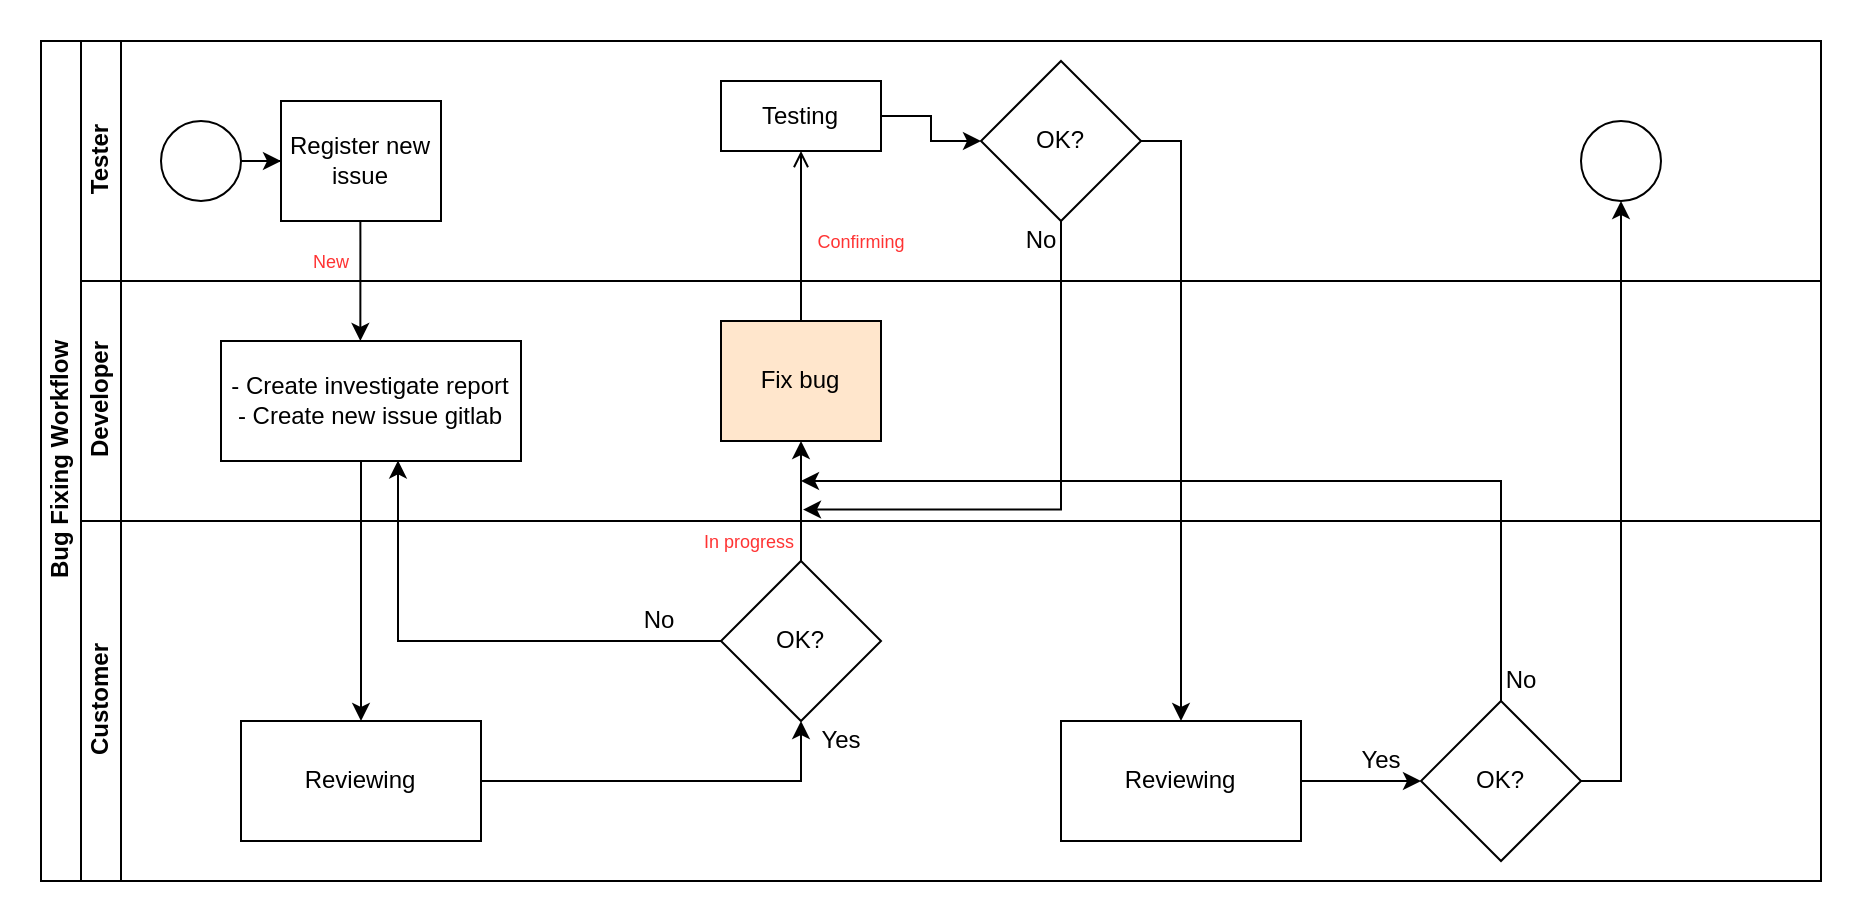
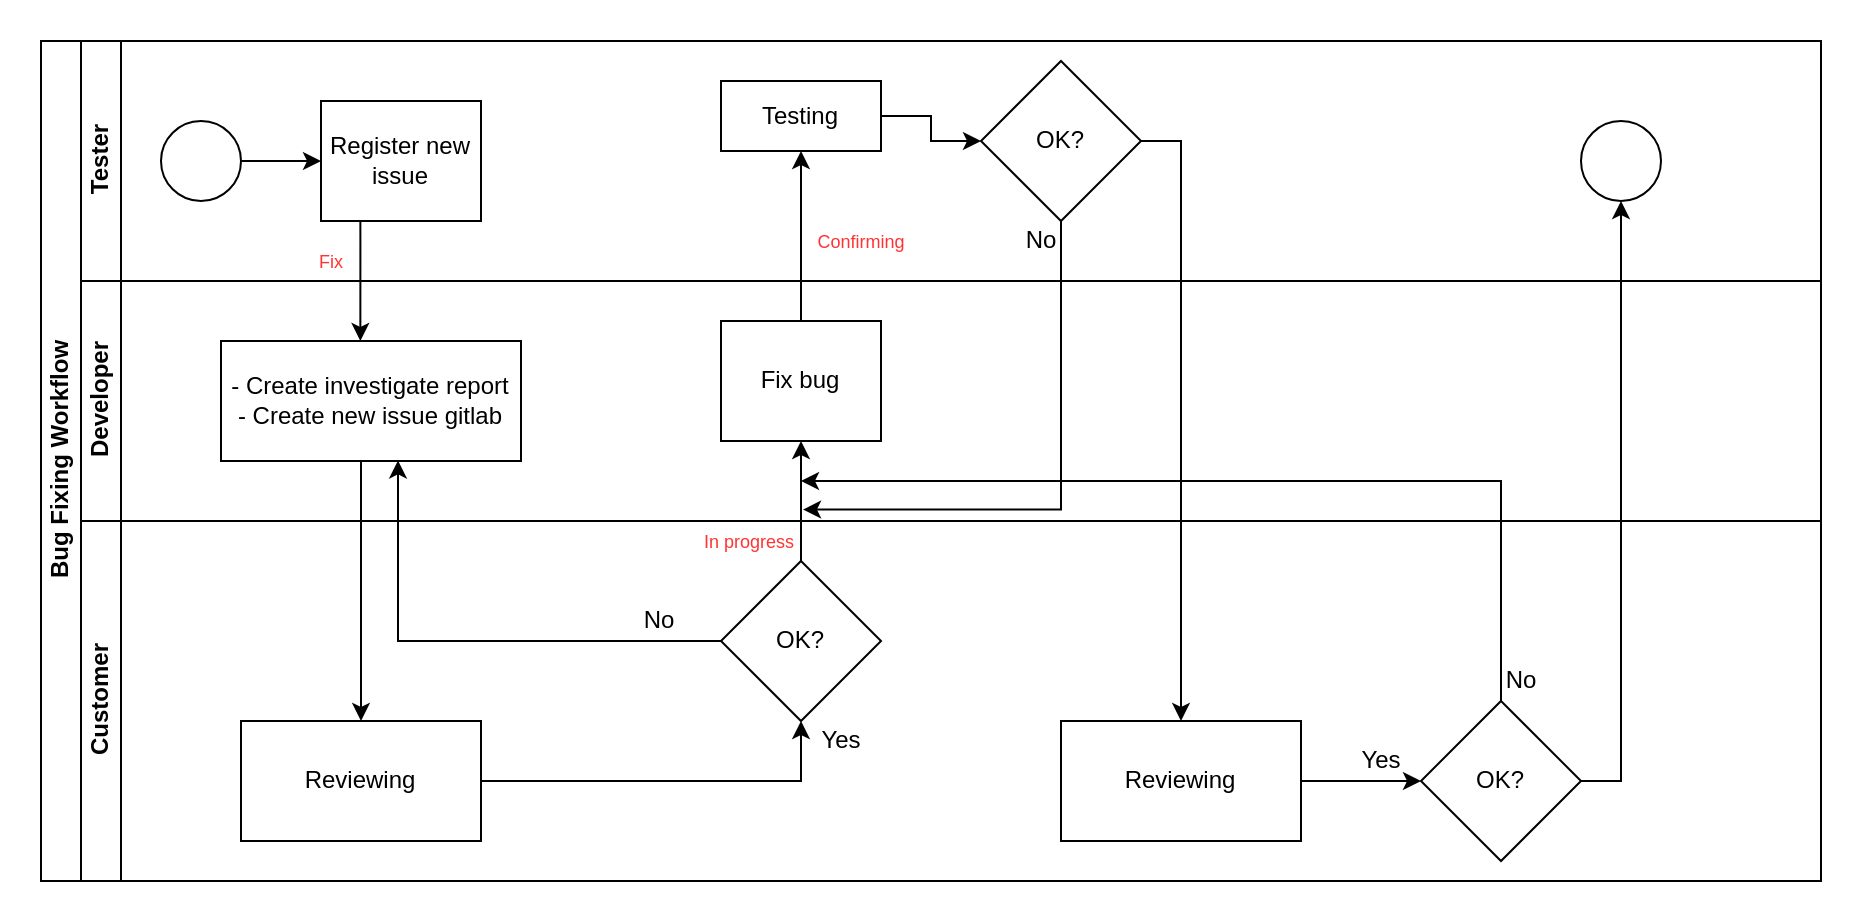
  <mxCell id="0" />
  <mxCell id="1" parent="0" />
  <mxCell id="2" value="Bug Fixing Workflow" style="swimlane;html=1;childLayout=stackLayout;resizeParent=1;resizeParentMax=0;horizontal=0;startSize=20;horizontalStack=0;" parent="1" vertex="1"><mxGeometry x="20" y="20" width="890" height="420" as="geometry" /></mxCell>
  <mxCell id="3" style="edgeStyle=orthogonalEdgeStyle;rounded=0;orthogonalLoop=1;jettySize=auto;html=1;endArrow=classic;endFill=1;entryX=0.5;entryY=0;entryDx=0;entryDy=0;" parent="2" source="15" target="20" edge="1"><mxGeometry relative="1" as="geometry"><Array as="points"><mxPoint x="160" y="340" /></Array></mxGeometry></mxCell>
  <mxCell id="4" value="Tester" style="swimlane;html=1;startSize=20;horizontal=0;" parent="2" vertex="1"><mxGeometry x="20" width="870" height="120" as="geometry" /></mxCell>
  <mxCell id="5" value="" style="edgeStyle=orthogonalEdgeStyle;rounded=0;orthogonalLoop=1;jettySize=auto;html=1;" parent="4" source="6" target="7" edge="1"><mxGeometry relative="1" as="geometry" /></mxCell>
  <mxCell id="6" value="" style="ellipse;whiteSpace=wrap;html=1;" parent="4" vertex="1"><mxGeometry x="40" y="40" width="40" height="40" as="geometry" /></mxCell>
- <mxCell id="7" value="Register new issue" style="rounded=0;whiteSpace=wrap;html=1;fontFamily=Helvetica;fontSize=12;fontColor=#000000;align=center;" parent="4" vertex="1"><mxGeometry x="100" y="30" width="80" height="60" as="geometry" /></mxCell>
+ <mxCell id="7" value="Register new issue" style="rounded=0;whiteSpace=wrap;html=1;fontFamily=Helvetica;fontSize=12;fontColor=#000000;align=center;" parent="4" vertex="1"><mxGeometry x="120" y="30" width="80" height="60" as="geometry" /></mxCell>
  <mxCell id="8" style="edgeStyle=orthogonalEdgeStyle;rounded=0;orthogonalLoop=1;jettySize=auto;html=1;exitX=1;exitY=0.5;exitDx=0;exitDy=0;entryX=0;entryY=0.5;entryDx=0;entryDy=0;" edge="1" parent="4" source="9" target="10"><mxGeometry relative="1" as="geometry" /></mxCell>
  <mxCell id="9" value="Testing" style="rounded=0;whiteSpace=wrap;html=1;fontFamily=Helvetica;fontSize=12;fontColor=#000000;align=center;" vertex="1" parent="4"><mxGeometry x="320" y="20" width="80" height="35" as="geometry" /></mxCell>
  <mxCell id="10" value="OK?" style="rhombus;whiteSpace=wrap;html=1;" vertex="1" parent="4"><mxGeometry x="450" y="10" width="80" height="80" as="geometry" /></mxCell>
  <mxCell id="11" value="" style="ellipse;whiteSpace=wrap;html=1;" vertex="1" parent="4"><mxGeometry x="750" y="40" width="40" height="40" as="geometry" /></mxCell>
- <mxCell id="12" value="&lt;font style=&quot;font-size: 9px&quot; color=&quot;#ff3333&quot;&gt;New&lt;/font&gt;" style="text;html=1;align=center;verticalAlign=middle;resizable=0;points=[];autosize=1;" vertex="1" parent="4"><mxGeometry x="110" y="100" width="30" height="20" as="geometry" /></mxCell>
+ <mxCell id="12" value="&lt;font style=&quot;font-size: 9px&quot; color=&quot;#ff3333&quot;&gt;Fix&lt;/font&gt;" style="text;html=1;align=center;verticalAlign=middle;resizable=0;points=[];autosize=1;" vertex="1" parent="4"><mxGeometry x="110" y="100" width="30" height="20" as="geometry" /></mxCell>
  <mxCell id="13" value="&lt;font style=&quot;font-size: 9px&quot; color=&quot;#ff3333&quot;&gt;Confirming&lt;/font&gt;" style="text;html=1;align=center;verticalAlign=middle;resizable=0;points=[];autosize=1;" vertex="1" parent="4"><mxGeometry x="360" y="90" width="60" height="20" as="geometry" /></mxCell>
  <mxCell id="14" value="Developer" style="swimlane;html=1;startSize=20;horizontal=0;" parent="2" vertex="1"><mxGeometry x="20" y="120" width="870" height="120" as="geometry" /></mxCell>
  <mxCell id="15" value="- Create investigate report&lt;br&gt;- Create new issue gitlab" style="rounded=0;whiteSpace=wrap;html=1;fontFamily=Helvetica;fontSize=12;fontColor=#000000;align=center;" parent="14" vertex="1"><mxGeometry x="70" y="30" width="150" height="60" as="geometry" /></mxCell>
- <mxCell id="16" value="Fix bug" style="rounded=0;whiteSpace=wrap;html=1;fontFamily=Helvetica;fontSize=12;fontColor=#000000;align=center;fillColor=#ffe6cc;" vertex="1" parent="14"><mxGeometry x="320" y="20" width="80" height="60" as="geometry" /></mxCell>
+ <mxCell id="16" value="Fix bug" style="rounded=0;whiteSpace=wrap;html=1;fontFamily=Helvetica;fontSize=12;fontColor=#000000;align=center;" vertex="1" parent="14"><mxGeometry x="320" y="20" width="80" height="60" as="geometry" /></mxCell>
  <mxCell id="17" style="edgeStyle=orthogonalEdgeStyle;rounded=0;orthogonalLoop=1;jettySize=auto;html=1;endArrow=classic;endFill=1;" edge="1" parent="14"><mxGeometry relative="1" as="geometry"><mxPoint x="139.68" y="-30" as="sourcePoint" /><mxPoint x="139.68" y="30" as="targetPoint" /><Array as="points"><mxPoint x="140" y="-20" /><mxPoint x="140" y="-20" /></Array></mxGeometry></mxCell>
  <mxCell id="18" value="Customer" style="swimlane;html=1;startSize=20;horizontal=0;" parent="2" vertex="1"><mxGeometry x="20" y="240" width="870" height="180" as="geometry" /></mxCell>
  <mxCell id="19" style="edgeStyle=orthogonalEdgeStyle;rounded=0;orthogonalLoop=1;jettySize=auto;html=1;exitX=1;exitY=0.5;exitDx=0;exitDy=0;entryX=0.5;entryY=1;entryDx=0;entryDy=0;" edge="1" parent="18" source="20" target="21"><mxGeometry relative="1" as="geometry" /></mxCell>
  <mxCell id="20" value="Reviewing" style="rounded=0;whiteSpace=wrap;html=1;fontFamily=Helvetica;fontSize=12;fontColor=#000000;align=center;" parent="18" vertex="1"><mxGeometry x="80" y="100" width="120" height="60" as="geometry" /></mxCell>
  <mxCell id="21" value="OK?" style="rhombus;whiteSpace=wrap;html=1;" vertex="1" parent="18"><mxGeometry x="320" y="20" width="80" height="80" as="geometry" /></mxCell>
  <mxCell id="22" value="Yes" style="text;html=1;align=center;verticalAlign=middle;resizable=0;points=[];autosize=1;" vertex="1" parent="18"><mxGeometry x="360" y="100" width="40" height="20" as="geometry" /></mxCell>
  <mxCell id="23" value="No" style="text;html=1;align=center;verticalAlign=middle;resizable=0;points=[];autosize=1;" vertex="1" parent="18"><mxGeometry x="274" y="40" width="30" height="20" as="geometry" /></mxCell>
  <mxCell id="24" style="edgeStyle=orthogonalEdgeStyle;rounded=0;orthogonalLoop=1;jettySize=auto;html=1;exitX=1;exitY=0.5;exitDx=0;exitDy=0;entryX=0;entryY=0.5;entryDx=0;entryDy=0;" edge="1" parent="18" source="25" target="26"><mxGeometry relative="1" as="geometry" /></mxCell>
  <mxCell id="25" value="Reviewing" style="rounded=0;whiteSpace=wrap;html=1;fontFamily=Helvetica;fontSize=12;fontColor=#000000;align=center;" vertex="1" parent="18"><mxGeometry x="490" y="100" width="120" height="60" as="geometry" /></mxCell>
  <mxCell id="26" value="OK?" style="rhombus;whiteSpace=wrap;html=1;" vertex="1" parent="18"><mxGeometry x="670" y="90" width="80" height="80" as="geometry" /></mxCell>
  <mxCell id="27" value="Yes" style="text;html=1;align=center;verticalAlign=middle;resizable=0;points=[];autosize=1;" vertex="1" parent="18"><mxGeometry x="630" y="110" width="40" height="20" as="geometry" /></mxCell>
  <mxCell id="28" value="&lt;font style=&quot;font-size: 9px&quot; color=&quot;#ff3333&quot;&gt;In progress&lt;/font&gt;" style="text;html=1;align=center;verticalAlign=middle;resizable=0;points=[];autosize=1;" vertex="1" parent="18"><mxGeometry x="304" width="60" height="20" as="geometry" /></mxCell>
  <mxCell id="29" style="edgeStyle=orthogonalEdgeStyle;rounded=0;orthogonalLoop=1;jettySize=auto;html=1;exitX=0;exitY=0.5;exitDx=0;exitDy=0;entryX=0.59;entryY=0.995;entryDx=0;entryDy=0;entryPerimeter=0;" edge="1" parent="2" source="21" target="15"><mxGeometry relative="1" as="geometry" /></mxCell>
  <mxCell id="30" style="edgeStyle=orthogonalEdgeStyle;rounded=0;orthogonalLoop=1;jettySize=auto;html=1;exitX=0.5;exitY=0;exitDx=0;exitDy=0;entryX=0.5;entryY=1;entryDx=0;entryDy=0;" edge="1" parent="2" source="21" target="16"><mxGeometry relative="1" as="geometry" /></mxCell>
- <mxCell id="31" style="edgeStyle=orthogonalEdgeStyle;rounded=0;orthogonalLoop=1;jettySize=auto;html=1;exitX=0.5;exitY=0;exitDx=0;exitDy=0;entryX=0.5;entryY=1;entryDx=0;entryDy=0;endArrow=open;" edge="1" parent="2" source="16" target="9"><mxGeometry relative="1" as="geometry" /></mxCell>
+ <mxCell id="31" style="edgeStyle=orthogonalEdgeStyle;rounded=0;orthogonalLoop=1;jettySize=auto;html=1;exitX=0.5;exitY=0;exitDx=0;exitDy=0;entryX=0.5;entryY=1;entryDx=0;entryDy=0;" edge="1" parent="2" source="16" target="9"><mxGeometry relative="1" as="geometry" /></mxCell>
  <mxCell id="32" style="edgeStyle=orthogonalEdgeStyle;rounded=0;orthogonalLoop=1;jettySize=auto;html=1;exitX=0.5;exitY=1;exitDx=0;exitDy=0;entryX=0.02;entryY=0.714;entryDx=0;entryDy=0;entryPerimeter=0;" edge="1" parent="2" source="10"><mxGeometry relative="1" as="geometry"><mxPoint x="381" y="234.28" as="targetPoint" /><Array as="points"><mxPoint x="510" y="234" /></Array></mxGeometry></mxCell>
  <mxCell id="33" style="edgeStyle=orthogonalEdgeStyle;rounded=0;orthogonalLoop=1;jettySize=auto;html=1;exitX=1;exitY=0.5;exitDx=0;exitDy=0;entryX=0.5;entryY=0;entryDx=0;entryDy=0;" edge="1" parent="2" source="10" target="25"><mxGeometry relative="1" as="geometry"><mxPoint x="570" y="330" as="targetPoint" /></mxGeometry></mxCell>
  <mxCell id="34" style="edgeStyle=orthogonalEdgeStyle;rounded=0;orthogonalLoop=1;jettySize=auto;html=1;exitX=1;exitY=0.5;exitDx=0;exitDy=0;entryX=0.5;entryY=1;entryDx=0;entryDy=0;" edge="1" parent="2" source="26" target="11"><mxGeometry relative="1" as="geometry"><mxPoint x="790" y="90" as="targetPoint" /></mxGeometry></mxCell>
  <mxCell id="35" value="No" style="text;html=1;align=center;verticalAlign=middle;resizable=0;points=[];autosize=1;" vertex="1" parent="1"><mxGeometry x="505" y="110" width="30" height="20" as="geometry" /></mxCell>
  <mxCell id="36" style="edgeStyle=orthogonalEdgeStyle;rounded=0;orthogonalLoop=1;jettySize=auto;html=1;exitX=0.5;exitY=0;exitDx=0;exitDy=0;" edge="1" parent="1" source="26"><mxGeometry relative="1" as="geometry"><mxPoint x="400" y="240" as="targetPoint" /><Array as="points"><mxPoint x="750" y="240" /></Array></mxGeometry></mxCell>
  <mxCell id="37" value="No" style="text;html=1;align=center;verticalAlign=middle;resizable=0;points=[];autosize=1;" vertex="1" parent="1"><mxGeometry x="745" y="330" width="30" height="20" as="geometry" /></mxCell>
